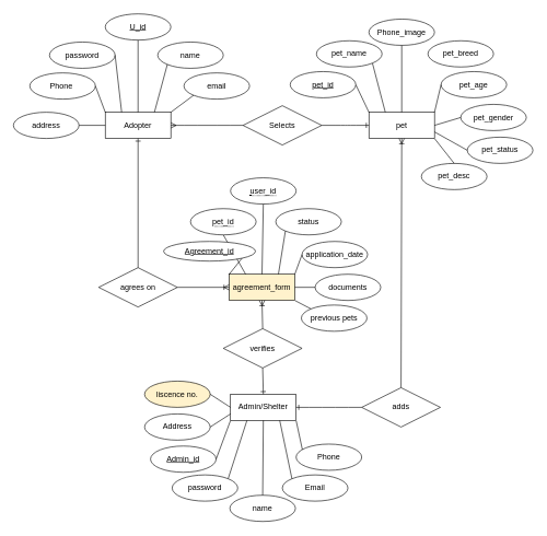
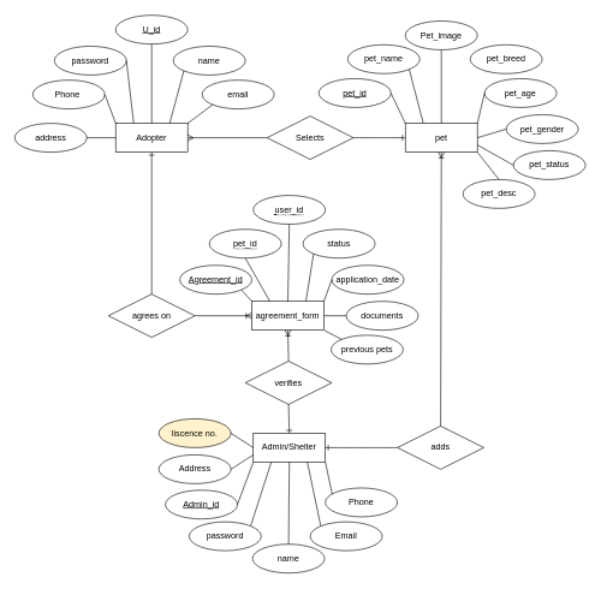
  <mxCell id="0" />
  <mxCell id="1" parent="0" />
  <mxCell id="2" value="pet" style="whiteSpace=wrap;html=1;align=center;" parent="1" vertex="1"><mxGeometry x="562" y="170" width="100" height="40" as="geometry" /></mxCell>
  <mxCell id="3" value="Adopter" style="whiteSpace=wrap;html=1;align=center;" parent="1" vertex="1"><mxGeometry x="160" y="170" width="100" height="40" as="geometry" /></mxCell>
- <mxCell id="4" value="agreement_form" style="whiteSpace=wrap;html=1;align=center;fillColor=#fff2cc;" parent="1" vertex="1"><mxGeometry x="349" y="417" width="100" height="40" as="geometry" /></mxCell>
+ <mxCell id="4" value="agreement_form" style="whiteSpace=wrap;html=1;align=center;" parent="1" vertex="1"><mxGeometry x="349" y="417" width="100" height="40" as="geometry" /></mxCell>
  <mxCell id="5" value="application_date" style="ellipse;whiteSpace=wrap;html=1;align=center;" parent="1" vertex="1"><mxGeometry x="460" y="367" width="100" height="40" as="geometry" /></mxCell>
  <mxCell id="6" value="pet_gender" style="ellipse;whiteSpace=wrap;html=1;align=center;" parent="1" vertex="1"><mxGeometry x="702" y="158" width="100" height="40" as="geometry" /></mxCell>
  <mxCell id="7" value="address" style="ellipse;whiteSpace=wrap;html=1;align=center;" parent="1" vertex="1"><mxGeometry x="20" y="170" width="100" height="40" as="geometry" /></mxCell>
  <mxCell id="8" value="Phone&amp;nbsp;" style="ellipse;whiteSpace=wrap;html=1;align=center;" parent="1" vertex="1"><mxGeometry x="45" y="110" width="100" height="40" as="geometry" /></mxCell>
  <mxCell id="9" value="password" style="ellipse;whiteSpace=wrap;html=1;align=center;" parent="1" vertex="1"><mxGeometry x="75" y="63" width="100" height="40" as="geometry" /></mxCell>
  <mxCell id="10" value="email" style="ellipse;whiteSpace=wrap;html=1;align=center;" parent="1" vertex="1"><mxGeometry x="280" y="110" width="100" height="40" as="geometry" /></mxCell>
  <mxCell id="11" value="name" style="ellipse;whiteSpace=wrap;html=1;align=center;" parent="1" vertex="1"><mxGeometry x="240" y="63" width="100" height="40" as="geometry" /></mxCell>
  <mxCell id="12" value="pet_name" style="ellipse;whiteSpace=wrap;html=1;align=center;" parent="1" vertex="1"><mxGeometry x="482" y="61" width="100" height="40" as="geometry" /></mxCell>
- <mxCell id="13" value="Phone_image" style="ellipse;whiteSpace=wrap;html=1;align=center;" parent="1" vertex="1"><mxGeometry x="562" y="28" width="100" height="40" as="geometry" /></mxCell>
+ <mxCell id="13" value="Pet_image" style="ellipse;whiteSpace=wrap;html=1;align=center;" parent="1" vertex="1"><mxGeometry x="562" y="28" width="100" height="40" as="geometry" /></mxCell>
  <mxCell id="14" value="pet_breed" style="ellipse;whiteSpace=wrap;html=1;align=center;" parent="1" vertex="1"><mxGeometry x="652" y="61" width="100" height="40" as="geometry" /></mxCell>
  <mxCell id="15" value="status" style="ellipse;whiteSpace=wrap;html=1;align=center;" parent="1" vertex="1"><mxGeometry x="420" y="317" width="100" height="40" as="geometry" /></mxCell>
  <mxCell id="16" value="pet_age" style="ellipse;whiteSpace=wrap;html=1;align=center;" parent="1" vertex="1"><mxGeometry x="672" y="108" width="100" height="40" as="geometry" /></mxCell>
  <mxCell id="17" value="pet_desc" style="ellipse;whiteSpace=wrap;html=1;align=center;" parent="1" vertex="1"><mxGeometry x="642" y="248" width="100" height="40" as="geometry" /></mxCell>
  <mxCell id="18" value="pet_status" style="ellipse;whiteSpace=wrap;html=1;align=center;" parent="1" vertex="1"><mxGeometry x="712" y="208" width="100" height="40" as="geometry" /></mxCell>
  <mxCell id="19" value="Selects" style="shape=rhombus;perimeter=rhombusPerimeter;whiteSpace=wrap;html=1;align=center;" parent="1" vertex="1"><mxGeometry x="370" y="160" width="120" height="60" as="geometry" /></mxCell>
  <mxCell id="20" value="agrees on" style="shape=rhombus;perimeter=rhombusPerimeter;whiteSpace=wrap;html=1;align=center;" parent="1" vertex="1"><mxGeometry x="150" y="407" width="120" height="60" as="geometry" /></mxCell>
  <mxCell id="21" value="U_id" style="ellipse;whiteSpace=wrap;html=1;align=center;fontStyle=4;" parent="1" vertex="1"><mxGeometry x="160" y="20" width="100" height="40" as="geometry" /></mxCell>
  <mxCell id="22" value="" style="endArrow=none;html=1;exitX=0;exitY=1;exitDx=0;exitDy=0;entryX=0.75;entryY=0;entryDx=0;entryDy=0;" parent="1" source="11" target="3" edge="1"><mxGeometry width="50" height="50" relative="1" as="geometry"><mxPoint x="90" y="250" as="sourcePoint" /><mxPoint x="160" y="270" as="targetPoint" /></mxGeometry></mxCell>
  <mxCell id="23" value="" style="endArrow=none;html=1;exitX=0.5;exitY=1;exitDx=0;exitDy=0;entryX=0.5;entryY=0;entryDx=0;entryDy=0;" parent="1" source="21" target="3" edge="1"><mxGeometry width="50" height="50" relative="1" as="geometry"><mxPoint x="100" y="210" as="sourcePoint" /><mxPoint x="170" y="230" as="targetPoint" /></mxGeometry></mxCell>
  <mxCell id="24" value="" style="endArrow=none;html=1;exitX=1;exitY=0;exitDx=0;exitDy=0;entryX=0;entryY=1;entryDx=0;entryDy=0;" parent="1" source="3" target="10" edge="1"><mxGeometry width="50" height="50" relative="1" as="geometry"><mxPoint x="110" y="270" as="sourcePoint" /><mxPoint x="180" y="290" as="targetPoint" /></mxGeometry></mxCell>
  <mxCell id="25" value="" style="endArrow=none;html=1;exitX=0.25;exitY=0;exitDx=0;exitDy=0;entryX=1;entryY=0.5;entryDx=0;entryDy=0;" parent="1" source="3" target="9" edge="1"><mxGeometry width="50" height="50" relative="1" as="geometry"><mxPoint x="130" y="290" as="sourcePoint" /><mxPoint x="330" y="160" as="targetPoint" /></mxGeometry></mxCell>
  <mxCell id="26" value="" style="endArrow=none;html=1;entryX=1;entryY=0.5;entryDx=0;entryDy=0;exitX=0;exitY=0;exitDx=0;exitDy=0;" parent="1" source="3" target="8" edge="1"><mxGeometry width="50" height="50" relative="1" as="geometry"><mxPoint x="1090" y="270" as="sourcePoint" /><mxPoint x="1140" y="220" as="targetPoint" /></mxGeometry></mxCell>
  <mxCell id="27" value="" style="endArrow=none;html=1;exitX=1;exitY=0.5;exitDx=0;exitDy=0;entryX=0;entryY=0.5;entryDx=0;entryDy=0;" parent="1" source="7" target="3" edge="1"><mxGeometry width="50" height="50" relative="1" as="geometry"><mxPoint x="130" y="270" as="sourcePoint" /><mxPoint x="200" y="290" as="targetPoint" /></mxGeometry></mxCell>
  <mxCell id="28" value="" style="endArrow=none;html=1;exitX=0.5;exitY=1;exitDx=0;exitDy=0;entryX=0.5;entryY=0;entryDx=0;entryDy=0;" parent="1" source="13" target="2" edge="1"><mxGeometry width="50" height="50" relative="1" as="geometry"><mxPoint x="762" y="248" as="sourcePoint" /><mxPoint x="832" y="268" as="targetPoint" /></mxGeometry></mxCell>
  <mxCell id="29" value="" style="endArrow=none;html=1;entryX=1;entryY=1;entryDx=0;entryDy=0;exitX=0.25;exitY=0;exitDx=0;exitDy=0;" parent="1" source="2" target="12" edge="1"><mxGeometry width="50" height="50" relative="1" as="geometry"><mxPoint x="542" y="398" as="sourcePoint" /><mxPoint x="592" y="348" as="targetPoint" /></mxGeometry></mxCell>
  <mxCell id="30" value="" style="endArrow=none;html=1;entryX=1;entryY=0.5;entryDx=0;entryDy=0;exitX=0;exitY=0;exitDx=0;exitDy=0;" parent="1" source="2" target="37" edge="1"><mxGeometry width="50" height="50" relative="1" as="geometry"><mxPoint x="542" y="398" as="sourcePoint" /><mxPoint x="543" y="121" as="targetPoint" /></mxGeometry></mxCell>
  <mxCell id="31" value="" style="edgeStyle=entityRelationEdgeStyle;fontSize=12;html=1;endArrow=ERmany;exitX=0;exitY=0.5;exitDx=0;exitDy=0;entryX=1;entryY=0.5;entryDx=0;entryDy=0;" parent="1" source="19" target="3" edge="1"><mxGeometry width="100" height="100" relative="1" as="geometry"><mxPoint x="370" y="190" as="sourcePoint" /><mxPoint x="280" y="220" as="targetPoint" /></mxGeometry></mxCell>
  <mxCell id="32" value="" style="edgeStyle=entityRelationEdgeStyle;fontSize=12;html=1;endArrow=ERone;endFill=1;entryX=0;entryY=0.5;entryDx=0;entryDy=0;exitX=1;exitY=0.5;exitDx=0;exitDy=0;" parent="1" source="19" target="2" edge="1"><mxGeometry width="100" height="100" relative="1" as="geometry"><mxPoint x="492" y="198" as="sourcePoint" /><mxPoint x="564" y="198" as="targetPoint" /></mxGeometry></mxCell>
  <mxCell id="33" value="" style="endArrow=none;html=1;entryX=1;entryY=0.5;entryDx=0;entryDy=0;exitX=0;exitY=0.5;exitDx=0;exitDy=0;" parent="1" source="6" target="2" edge="1"><mxGeometry width="50" height="50" relative="1" as="geometry"><mxPoint x="342" y="458" as="sourcePoint" /><mxPoint x="392" y="408" as="targetPoint" /></mxGeometry></mxCell>
  <mxCell id="34" value="" style="endArrow=none;html=1;entryX=1;entryY=0.75;entryDx=0;entryDy=0;exitX=0;exitY=0.5;exitDx=0;exitDy=0;" parent="1" source="18" target="2" edge="1"><mxGeometry width="50" height="50" relative="1" as="geometry"><mxPoint x="712" y="248" as="sourcePoint" /><mxPoint x="592" y="218" as="targetPoint" /></mxGeometry></mxCell>
  <mxCell id="35" value="" style="endArrow=none;html=1;entryX=1;entryY=1;entryDx=0;entryDy=0;exitX=0.5;exitY=0;exitDx=0;exitDy=0;" parent="1" source="17" target="2" edge="1"><mxGeometry width="50" height="50" relative="1" as="geometry"><mxPoint x="542" y="268" as="sourcePoint" /><mxPoint x="592" y="218" as="targetPoint" /></mxGeometry></mxCell>
  <mxCell id="36" value="" style="endArrow=none;html=1;entryX=0;entryY=0.5;entryDx=0;entryDy=0;exitX=1;exitY=0;exitDx=0;exitDy=0;" parent="1" source="2" target="16" edge="1"><mxGeometry width="50" height="50" relative="1" as="geometry"><mxPoint x="542" y="268" as="sourcePoint" /><mxPoint x="592" y="218" as="targetPoint" /></mxGeometry></mxCell>
  <mxCell id="37" value="pet_id" style="ellipse;whiteSpace=wrap;html=1;align=center;fontStyle=4;" parent="1" vertex="1"><mxGeometry x="442" y="108" width="100" height="40" as="geometry" /></mxCell>
  <mxCell id="38" value="" style="endArrow=none;html=1;entryX=0.5;entryY=1;entryDx=0;entryDy=0;exitX=0.25;exitY=0;exitDx=0;exitDy=0;" parent="1" source="4" target="41" edge="1"><mxGeometry width="50" height="50" relative="1" as="geometry"><mxPoint x="225" y="547" as="sourcePoint" /><mxPoint x="275" y="497" as="targetPoint" /></mxGeometry></mxCell>
  <mxCell id="39" value="" style="endArrow=none;html=1;entryX=1;entryY=1;entryDx=0;entryDy=0;exitX=0;exitY=0;exitDx=0;exitDy=0;" parent="1" source="4" target="40" edge="1"><mxGeometry width="50" height="50" relative="1" as="geometry"><mxPoint x="280" y="507" as="sourcePoint" /><mxPoint x="330" y="457" as="targetPoint" /></mxGeometry></mxCell>
- <mxCell id="40" value="Agreement_id" style="ellipse;whiteSpace=wrap;html=1;align=center;fontStyle=4;" parent="1" vertex="1"><mxGeometry x="249" y="367" width="140" height="30" as="geometry" /></mxCell>
+ <mxCell id="40" value="Agreement_id" style="ellipse;whiteSpace=wrap;html=1;align=center;fontStyle=4;" parent="1" vertex="1"><mxGeometry x="249" y="367" width="100" height="40" as="geometry" /></mxCell>
  <mxCell id="41" value="&lt;span style=&quot;border-bottom: 1px dotted&quot;&gt;pet_id&lt;/span&gt;" style="ellipse;whiteSpace=wrap;html=1;align=center;" parent="1" vertex="1"><mxGeometry x="290" y="317" width="100" height="40" as="geometry" /></mxCell>
  <mxCell id="42" value="&lt;span style=&quot;border-bottom: 1px dotted&quot;&gt;user_id&lt;/span&gt;" style="ellipse;whiteSpace=wrap;html=1;align=center;" parent="1" vertex="1"><mxGeometry x="351" y="270" width="100" height="40" as="geometry" /></mxCell>
  <mxCell id="43" value="" style="endArrow=none;html=1;entryX=0;entryY=1;entryDx=0;entryDy=0;exitX=0.75;exitY=0;exitDx=0;exitDy=0;" parent="1" source="4" target="15" edge="1"><mxGeometry width="50" height="50" relative="1" as="geometry"><mxPoint x="170" y="447" as="sourcePoint" /><mxPoint x="220" y="397" as="targetPoint" /></mxGeometry></mxCell>
  <mxCell id="44" value="" style="endArrow=none;html=1;entryX=0.5;entryY=1;entryDx=0;entryDy=0;exitX=0.5;exitY=0;exitDx=0;exitDy=0;" parent="1" source="4" target="42" edge="1"><mxGeometry width="50" height="50" relative="1" as="geometry"><mxPoint x="170" y="447" as="sourcePoint" /><mxPoint x="220" y="397" as="targetPoint" /></mxGeometry></mxCell>
  <mxCell id="45" value="Admin/Shelter" style="whiteSpace=wrap;html=1;align=center;" parent="1" vertex="1"><mxGeometry x="351" y="600" width="100" height="40" as="geometry" /></mxCell>
  <mxCell id="46" value="Admin_id" style="ellipse;whiteSpace=wrap;html=1;align=center;fontStyle=4;" parent="1" vertex="1"><mxGeometry x="229" y="679" width="100" height="40" as="geometry" /></mxCell>
  <mxCell id="47" value="Email" style="ellipse;whiteSpace=wrap;html=1;align=center;" parent="1" vertex="1"><mxGeometry x="430" y="723" width="100" height="40" as="geometry" /></mxCell>
  <mxCell id="48" value="password" style="ellipse;whiteSpace=wrap;html=1;align=center;" parent="1" vertex="1"><mxGeometry x="262" y="723" width="100" height="40" as="geometry" /></mxCell>
  <mxCell id="49" value="name" style="ellipse;whiteSpace=wrap;html=1;align=center;" parent="1" vertex="1"><mxGeometry x="350" y="754" width="100" height="40" as="geometry" /></mxCell>
  <mxCell id="50" value="" style="endArrow=none;html=1;entryX=1;entryY=0.5;entryDx=0;entryDy=0;exitX=0;exitY=1;exitDx=0;exitDy=0;" parent="1" source="45" target="46" edge="1"><mxGeometry width="50" height="50" relative="1" as="geometry"><mxPoint x="770" y="640" as="sourcePoint" /><mxPoint x="820" y="590" as="targetPoint" /></mxGeometry></mxCell>
  <mxCell id="51" value="" style="endArrow=none;html=1;exitX=0.75;exitY=1;exitDx=0;exitDy=0;entryX=0;entryY=0;entryDx=0;entryDy=0;" parent="1" source="45" target="47" edge="1"><mxGeometry width="50" height="50" relative="1" as="geometry"><mxPoint x="540" y="540" as="sourcePoint" /><mxPoint x="590" y="490" as="targetPoint" /><Array as="points" /></mxGeometry></mxCell>
  <mxCell id="52" value="" style="endArrow=none;html=1;entryX=0.5;entryY=0;entryDx=0;entryDy=0;exitX=0.5;exitY=1;exitDx=0;exitDy=0;" parent="1" source="45" target="49" edge="1"><mxGeometry width="50" height="50" relative="1" as="geometry"><mxPoint x="389" y="641" as="sourcePoint" /><mxPoint x="590" y="490" as="targetPoint" /></mxGeometry></mxCell>
  <mxCell id="53" value="" style="endArrow=none;html=1;exitX=1;exitY=0;exitDx=0;exitDy=0;entryX=0.25;entryY=1;entryDx=0;entryDy=0;" parent="1" source="48" target="45" edge="1"><mxGeometry width="50" height="50" relative="1" as="geometry"><mxPoint x="540" y="540" as="sourcePoint" /><mxPoint x="590" y="490" as="targetPoint" /></mxGeometry></mxCell>
  <mxCell id="54" value="adds" style="shape=rhombus;perimeter=rhombusPerimeter;whiteSpace=wrap;html=1;align=center;" parent="1" vertex="1"><mxGeometry x="551" y="590" width="120" height="60" as="geometry" /></mxCell>
  <mxCell id="55" value="verifies" style="shape=rhombus;perimeter=rhombusPerimeter;whiteSpace=wrap;html=1;align=center;" parent="1" vertex="1"><mxGeometry x="340" y="500" width="120" height="60" as="geometry" /></mxCell>
  <mxCell id="56" value="" style="endArrow=none;html=1;exitX=0;exitY=0.5;exitDx=0;exitDy=0;entryX=1;entryY=0;entryDx=0;entryDy=0;" parent="1" source="5" target="4" edge="1"><mxGeometry width="50" height="50" relative="1" as="geometry"><mxPoint x="240" y="430" as="sourcePoint" /><mxPoint x="290" y="380" as="targetPoint" /></mxGeometry></mxCell>
  <mxCell id="57" value="Address" style="ellipse;whiteSpace=wrap;html=1;align=center;" parent="1" vertex="1"><mxGeometry x="220" y="630" width="100" height="40" as="geometry" /></mxCell>
  <mxCell id="58" value="Phone" style="ellipse;whiteSpace=wrap;html=1;align=center;" parent="1" vertex="1"><mxGeometry x="451" y="676" width="100" height="40" as="geometry" /></mxCell>
  <mxCell id="59" value="" style="endArrow=none;html=1;entryX=0;entryY=0.75;entryDx=0;entryDy=0;exitX=1;exitY=0.5;exitDx=0;exitDy=0;" parent="1" source="57" target="45" edge="1"><mxGeometry width="50" height="50" relative="1" as="geometry"><mxPoint x="330" y="780" as="sourcePoint" /><mxPoint x="380" y="730" as="targetPoint" /></mxGeometry></mxCell>
  <mxCell id="60" value="" style="endArrow=none;html=1;entryX=0.095;entryY=0.21;entryDx=0;entryDy=0;entryPerimeter=0;exitX=1;exitY=1;exitDx=0;exitDy=0;" parent="1" source="45" target="58" edge="1"><mxGeometry width="50" height="50" relative="1" as="geometry"><mxPoint x="330" y="780" as="sourcePoint" /><mxPoint x="380" y="730" as="targetPoint" /></mxGeometry></mxCell>
  <mxCell id="61" value="documents" style="ellipse;whiteSpace=wrap;html=1;align=center;" parent="1" vertex="1"><mxGeometry x="480" y="417" width="100" height="40" as="geometry" /></mxCell>
  <mxCell id="62" value="" style="endArrow=none;html=1;entryX=0;entryY=0.5;entryDx=0;entryDy=0;exitX=1;exitY=0.5;exitDx=0;exitDy=0;" parent="1" source="4" target="61" edge="1"><mxGeometry width="50" height="50" relative="1" as="geometry"><mxPoint x="330" y="390" as="sourcePoint" /><mxPoint x="380" y="340" as="targetPoint" /></mxGeometry></mxCell>
  <mxCell id="63" value="" style="edgeStyle=entityRelationEdgeStyle;fontSize=12;html=1;endArrow=ERone;endFill=1;entryX=1;entryY=0.5;entryDx=0;entryDy=0;exitX=0;exitY=0.5;exitDx=0;exitDy=0;" edge="1" parent="1" source="54" target="45"><mxGeometry width="100" height="100" relative="1" as="geometry"><mxPoint x="360" y="440" as="sourcePoint" /><mxPoint x="460" y="340" as="targetPoint" /></mxGeometry></mxCell>
  <mxCell id="64" value="" style="fontSize=12;html=1;endArrow=ERoneToMany;entryX=0.5;entryY=1;entryDx=0;entryDy=0;exitX=0.5;exitY=0;exitDx=0;exitDy=0;" edge="1" parent="1" source="54" target="2"><mxGeometry width="100" height="100" relative="1" as="geometry"><mxPoint x="360" y="440" as="sourcePoint" /><mxPoint x="460" y="340" as="targetPoint" /></mxGeometry></mxCell>
  <mxCell id="65" value="" style="fontSize=12;html=1;endArrow=ERone;endFill=1;entryX=0.5;entryY=0;entryDx=0;entryDy=0;exitX=0.5;exitY=1;exitDx=0;exitDy=0;" edge="1" parent="1" source="55" target="45"><mxGeometry width="100" height="100" relative="1" as="geometry"><mxPoint x="612.5" y="570" as="sourcePoint" /><mxPoint x="463.5" y="570" as="targetPoint" /></mxGeometry></mxCell>
  <mxCell id="66" value="" style="fontSize=12;html=1;endArrow=ERoneToMany;exitX=0.5;exitY=0;exitDx=0;exitDy=0;entryX=0.5;entryY=1;entryDx=0;entryDy=0;" edge="1" parent="1" source="55" target="4"><mxGeometry width="100" height="100" relative="1" as="geometry"><mxPoint x="670" y="600" as="sourcePoint" /><mxPoint x="460" y="470" as="targetPoint" /></mxGeometry></mxCell>
  <mxCell id="67" value="" style="fontSize=12;html=1;endArrow=ERoneToMany;entryX=0;entryY=0.5;entryDx=0;entryDy=0;exitX=1;exitY=0.5;exitDx=0;exitDy=0;" edge="1" parent="1" source="20" target="4"><mxGeometry width="100" height="100" relative="1" as="geometry"><mxPoint x="680" y="610" as="sourcePoint" /><mxPoint x="678" y="230" as="targetPoint" /></mxGeometry></mxCell>
  <mxCell id="68" value="" style="fontSize=12;html=1;endArrow=ERone;endFill=1;entryX=0.5;entryY=1;entryDx=0;entryDy=0;exitX=0.5;exitY=0;exitDx=0;exitDy=0;" edge="1" parent="1" source="20" target="3"><mxGeometry width="100" height="100" relative="1" as="geometry"><mxPoint x="410" y="570" as="sourcePoint" /><mxPoint x="411" y="610" as="targetPoint" /></mxGeometry></mxCell>
  <mxCell id="69" value="liscence no." style="ellipse;whiteSpace=wrap;html=1;align=center;fillColor=#fff2cc;" vertex="1" parent="1"><mxGeometry x="220" y="580" width="100" height="40" as="geometry" /></mxCell>
  <mxCell id="70" value="" style="endArrow=none;html=1;entryX=1;entryY=0.5;entryDx=0;entryDy=0;exitX=0;exitY=0.5;exitDx=0;exitDy=0;" edge="1" parent="1" source="45" target="69"><mxGeometry width="50" height="50" relative="1" as="geometry"><mxPoint x="530" y="610" as="sourcePoint" /><mxPoint x="580" y="560" as="targetPoint" /></mxGeometry></mxCell>
  <mxCell id="71" value="previous pets" style="ellipse;whiteSpace=wrap;html=1;align=center;" vertex="1" parent="1"><mxGeometry x="459" y="464" width="100" height="40" as="geometry" /></mxCell>
  <mxCell id="72" value="" style="endArrow=none;html=1;entryX=0;entryY=0;entryDx=0;entryDy=0;exitX=1;exitY=1;exitDx=0;exitDy=0;" edge="1" parent="1" target="71" source="4"><mxGeometry width="50" height="50" relative="1" as="geometry"><mxPoint x="430" y="487" as="sourcePoint" /><mxPoint x="361" y="390" as="targetPoint" /></mxGeometry></mxCell>
